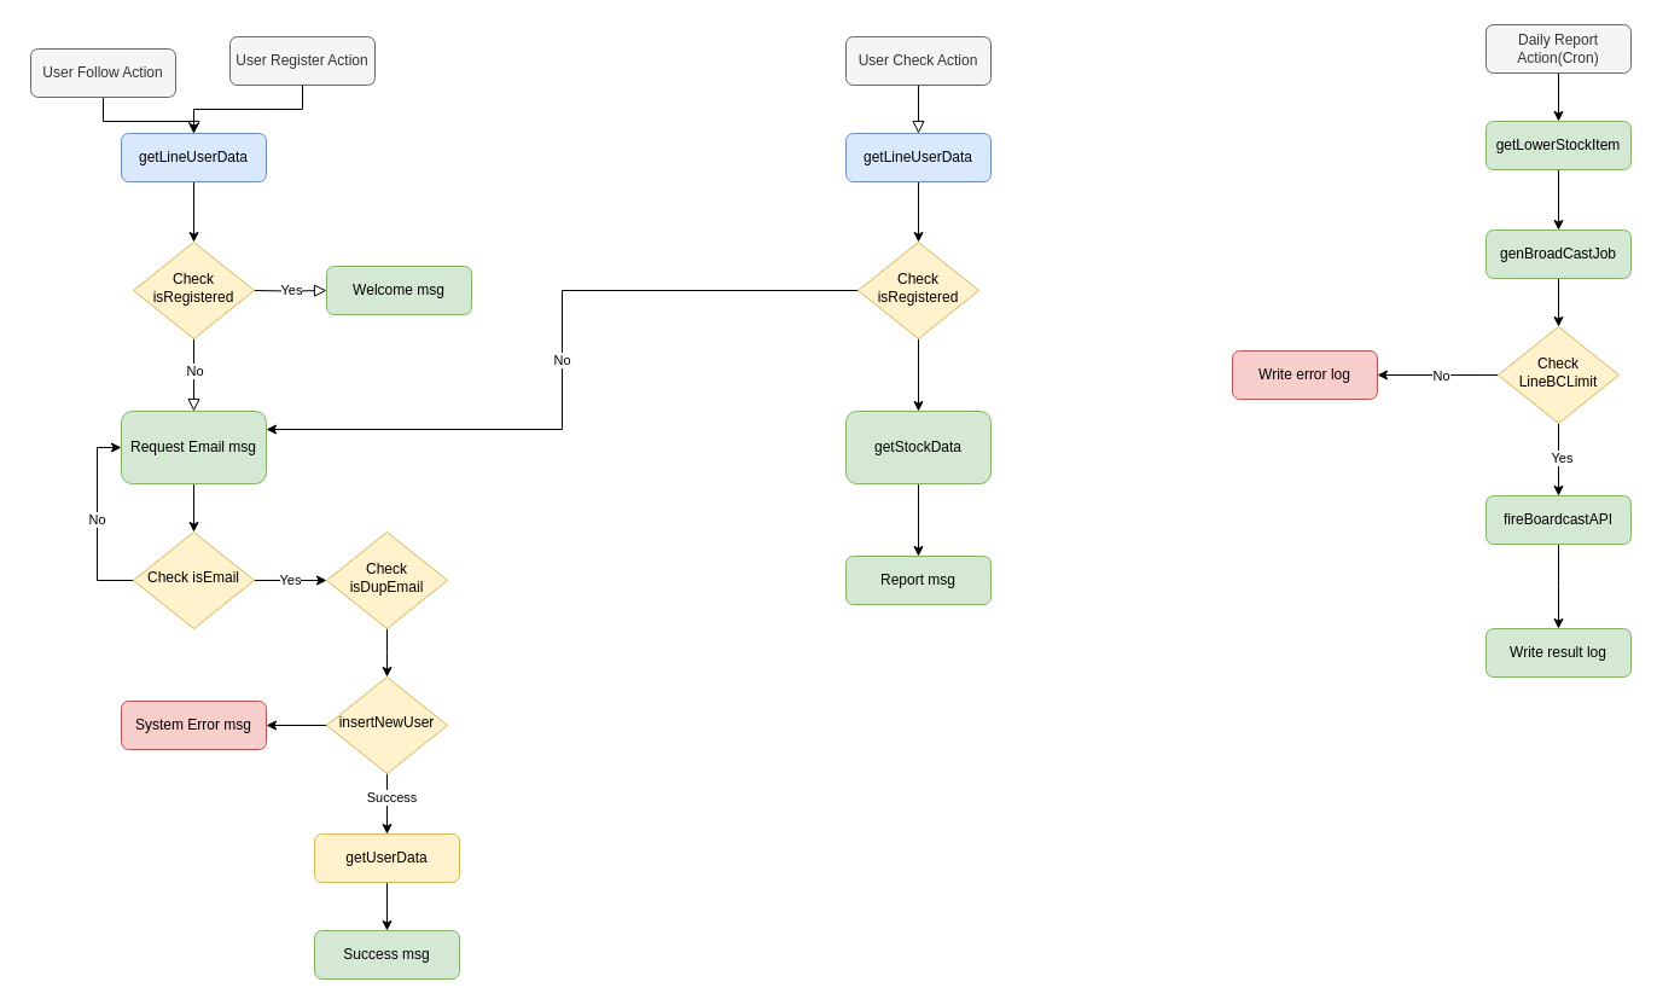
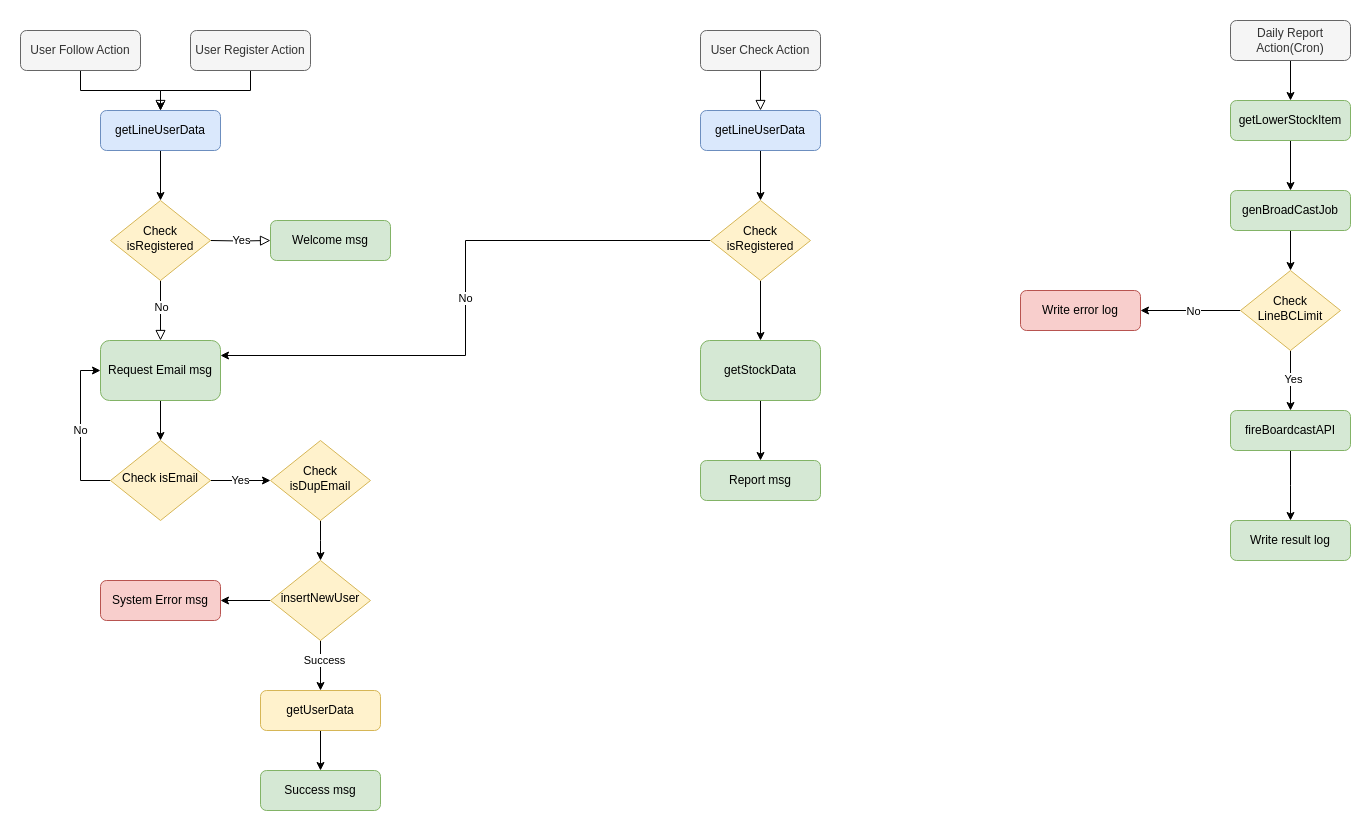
  <mxCell id="0" />
  <mxCell id="1" parent="0" />
  <mxCell id="2" value="" style="rounded=0;html=1;jettySize=auto;orthogonalLoop=1;fontSize=11;endArrow=block;endFill=0;endSize=8;strokeWidth=1;shadow=0;labelBackgroundColor=none;edgeStyle=orthogonalEdgeStyle;entryX=0.5;entryY=0;entryDx=0;entryDy=0;" parent="1" source="3" target="18" edge="1"><mxGeometry relative="1" as="geometry"><mxPoint x="160" y="90" as="targetPoint" /></mxGeometry></mxCell>
- <mxCell id="3" value="User Follow Action" style="rounded=1;whiteSpace=wrap;html=1;fontSize=12;glass=0;strokeWidth=1;shadow=0;fillColor=#f5f5f5;strokeColor=#666666;fontColor=#333333;" parent="1" vertex="1"><mxGeometry x="25" y="40" width="120" height="40" as="geometry" /></mxCell>
+ <mxCell id="3" value="User Follow Action" style="rounded=1;whiteSpace=wrap;html=1;fontSize=12;glass=0;strokeWidth=1;shadow=0;fillColor=#f5f5f5;strokeColor=#666666;fontColor=#333333;" parent="1" vertex="1"><mxGeometry x="20" y="30" width="120" height="40" as="geometry" /></mxCell>
  <mxCell id="4" value="" style="rounded=0;html=1;jettySize=auto;orthogonalLoop=1;fontSize=11;endArrow=block;endFill=0;endSize=8;strokeWidth=1;shadow=0;labelBackgroundColor=none;edgeStyle=orthogonalEdgeStyle;entryX=0.5;entryY=0;entryDx=0;entryDy=0;" parent="1" source="8" target="11" edge="1"><mxGeometry y="20" relative="1" as="geometry"><mxPoint as="offset" /><mxPoint x="160" y="310" as="sourcePoint" /><mxPoint x="80" y="370" as="targetPoint" /></mxGeometry></mxCell>
  <mxCell id="5" value="No" style="edgeLabel;html=1;align=center;verticalAlign=middle;resizable=0;points=[];" vertex="1" connectable="0" parent="4"><mxGeometry x="-0.117" relative="1" as="geometry"><mxPoint as="offset" /></mxGeometry></mxCell>
  <mxCell id="6" value="" style="edgeStyle=orthogonalEdgeStyle;rounded=0;html=1;jettySize=auto;orthogonalLoop=1;fontSize=11;endArrow=block;endFill=0;endSize=8;strokeWidth=1;shadow=0;labelBackgroundColor=none;entryX=0;entryY=0.5;entryDx=0;entryDy=0;" parent="1" target="9" edge="1"><mxGeometry y="10" relative="1" as="geometry"><mxPoint as="offset" /><mxPoint x="210" y="240" as="sourcePoint" /><mxPoint x="280" y="230" as="targetPoint" /></mxGeometry></mxCell>
  <mxCell id="7" value="Yes" style="edgeLabel;html=1;align=center;verticalAlign=middle;resizable=0;points=[];" vertex="1" connectable="0" parent="6"><mxGeometry x="-0.013" y="1" relative="1" as="geometry"><mxPoint as="offset" /></mxGeometry></mxCell>
  <mxCell id="8" value="Check isRegistered" style="rhombus;whiteSpace=wrap;html=1;shadow=0;fontFamily=Helvetica;fontSize=12;align=center;strokeWidth=1;spacing=6;spacingTop=-4;fillColor=#fff2cc;strokeColor=#d6b656;" parent="1" vertex="1"><mxGeometry x="110" y="200" width="100" height="80" as="geometry" /></mxCell>
  <mxCell id="9" value="Welcome msg" style="rounded=1;whiteSpace=wrap;html=1;fontSize=12;glass=0;strokeWidth=1;shadow=0;fillColor=#d5e8d4;strokeColor=#82b366;" parent="1" vertex="1"><mxGeometry x="270" y="220" width="120" height="40" as="geometry" /></mxCell>
  <mxCell id="10" style="edgeStyle=orthogonalEdgeStyle;rounded=0;orthogonalLoop=1;jettySize=auto;html=1;exitX=0.5;exitY=1;exitDx=0;exitDy=0;entryX=0.5;entryY=0;entryDx=0;entryDy=0;" edge="1" parent="1" source="11" target="14"><mxGeometry relative="1" as="geometry" /></mxCell>
  <mxCell id="11" value="Request Email msg" style="rounded=1;whiteSpace=wrap;html=1;fillColor=#d5e8d4;strokeColor=#82b366;" vertex="1" parent="1"><mxGeometry x="100" y="340" width="120" height="60" as="geometry" /></mxCell>
  <mxCell id="12" value="Yes" style="edgeStyle=orthogonalEdgeStyle;rounded=0;orthogonalLoop=1;jettySize=auto;html=1;exitX=1;exitY=0.5;exitDx=0;exitDy=0;entryX=0;entryY=0.5;entryDx=0;entryDy=0;" edge="1" parent="1" source="14" target="16"><mxGeometry relative="1" as="geometry"><mxPoint x="280" y="480" as="targetPoint" /></mxGeometry></mxCell>
  <mxCell id="13" value="No" style="edgeStyle=orthogonalEdgeStyle;rounded=0;orthogonalLoop=1;jettySize=auto;html=1;exitX=0;exitY=0.5;exitDx=0;exitDy=0;entryX=0;entryY=0.5;entryDx=0;entryDy=0;" edge="1" parent="1" source="14" target="11"><mxGeometry relative="1" as="geometry" /></mxCell>
  <mxCell id="14" value="Check isEmail" style="rhombus;whiteSpace=wrap;html=1;shadow=0;fontFamily=Helvetica;fontSize=12;align=center;strokeWidth=1;spacing=6;spacingTop=-4;fillColor=#fff2cc;strokeColor=#d6b656;" vertex="1" parent="1"><mxGeometry x="110" y="440" width="100" height="80" as="geometry" /></mxCell>
  <mxCell id="15" style="edgeStyle=orthogonalEdgeStyle;rounded=0;orthogonalLoop=1;jettySize=auto;html=1;exitX=0.5;exitY=1;exitDx=0;exitDy=0;" edge="1" parent="1" source="16"><mxGeometry relative="1" as="geometry"><mxPoint x="320" y="560" as="targetPoint" /></mxGeometry></mxCell>
  <mxCell id="16" value="Check isDupEmail" style="rhombus;whiteSpace=wrap;html=1;shadow=0;fontFamily=Helvetica;fontSize=12;align=center;strokeWidth=1;spacing=6;spacingTop=-4;fillColor=#fff2cc;strokeColor=#d6b656;" vertex="1" parent="1"><mxGeometry x="270" y="440" width="100" height="80" as="geometry" /></mxCell>
  <mxCell id="17" style="edgeStyle=orthogonalEdgeStyle;rounded=0;orthogonalLoop=1;jettySize=auto;html=1;exitX=0.5;exitY=1;exitDx=0;exitDy=0;entryX=0.5;entryY=0;entryDx=0;entryDy=0;" edge="1" parent="1" source="18" target="8"><mxGeometry relative="1" as="geometry" /></mxCell>
  <mxCell id="18" value="getLineUserData" style="rounded=1;whiteSpace=wrap;html=1;fontSize=12;glass=0;strokeWidth=1;shadow=0;fillColor=#dae8fc;strokeColor=#6c8ebf;" vertex="1" parent="1"><mxGeometry x="100" y="110" width="120" height="40" as="geometry" /></mxCell>
  <mxCell id="19" style="edgeStyle=orthogonalEdgeStyle;rounded=0;orthogonalLoop=1;jettySize=auto;html=1;entryX=0.5;entryY=0;entryDx=0;entryDy=0;exitX=0.5;exitY=1;exitDx=0;exitDy=0;" edge="1" parent="1" source="24" target="22"><mxGeometry relative="1" as="geometry"><mxPoint x="320" y="610" as="sourcePoint" /></mxGeometry></mxCell>
  <mxCell id="20" value="Success" style="edgeLabel;html=1;align=center;verticalAlign=middle;resizable=0;points=[];" vertex="1" connectable="0" parent="19"><mxGeometry x="-0.244" y="3" relative="1" as="geometry"><mxPoint as="offset" /></mxGeometry></mxCell>
  <mxCell id="21" style="edgeStyle=orthogonalEdgeStyle;rounded=0;orthogonalLoop=1;jettySize=auto;html=1;exitX=0.5;exitY=1;exitDx=0;exitDy=0;entryX=0.5;entryY=0;entryDx=0;entryDy=0;" edge="1" parent="1" source="22" target="26"><mxGeometry relative="1" as="geometry" /></mxCell>
  <mxCell id="22" value="getUserData" style="rounded=1;whiteSpace=wrap;html=1;fontSize=12;glass=0;strokeWidth=1;shadow=0;fillColor=#fff2cc;strokeColor=#d6b656;" vertex="1" parent="1"><mxGeometry x="260" y="690" width="120" height="40" as="geometry" /></mxCell>
  <mxCell id="23" style="edgeStyle=orthogonalEdgeStyle;rounded=0;orthogonalLoop=1;jettySize=auto;html=1;exitX=0;exitY=0.5;exitDx=0;exitDy=0;entryX=1;entryY=0.5;entryDx=0;entryDy=0;" edge="1" parent="1" source="24" target="25"><mxGeometry relative="1" as="geometry" /></mxCell>
  <mxCell id="24" value="insertNewUser" style="rhombus;whiteSpace=wrap;html=1;shadow=0;fontFamily=Helvetica;fontSize=12;align=center;strokeWidth=1;spacing=6;spacingTop=-4;fillColor=#fff2cc;strokeColor=#d6b656;" vertex="1" parent="1"><mxGeometry x="270" y="560" width="100" height="80" as="geometry" /></mxCell>
  <mxCell id="25" value="System Error msg" style="rounded=1;whiteSpace=wrap;html=1;fontSize=12;glass=0;strokeWidth=1;shadow=0;fillColor=#f8cecc;strokeColor=#b85450;" vertex="1" parent="1"><mxGeometry x="100" y="580" width="120" height="40" as="geometry" /></mxCell>
  <mxCell id="26" value="Success msg" style="rounded=1;whiteSpace=wrap;html=1;fontSize=12;glass=0;strokeWidth=1;shadow=0;fillColor=#d5e8d4;strokeColor=#82b366;" vertex="1" parent="1"><mxGeometry x="260" y="770" width="120" height="40" as="geometry" /></mxCell>
  <mxCell id="27" value="" style="rounded=0;html=1;jettySize=auto;orthogonalLoop=1;fontSize=11;endArrow=block;endFill=0;endSize=8;strokeWidth=1;shadow=0;labelBackgroundColor=none;edgeStyle=orthogonalEdgeStyle;entryX=0.5;entryY=0;entryDx=0;entryDy=0;" edge="1" parent="1" source="28" target="35"><mxGeometry relative="1" as="geometry"><mxPoint x="760" y="90" as="targetPoint" /></mxGeometry></mxCell>
  <mxCell id="28" value="User Check Action" style="rounded=1;whiteSpace=wrap;html=1;fontSize=12;glass=0;strokeWidth=1;shadow=0;fillColor=#f5f5f5;strokeColor=#666666;fontColor=#333333;" vertex="1" parent="1"><mxGeometry x="700" y="30" width="120" height="40" as="geometry" /></mxCell>
  <mxCell id="29" value="No" style="edgeStyle=orthogonalEdgeStyle;rounded=0;orthogonalLoop=1;jettySize=auto;html=1;exitX=0;exitY=0.5;exitDx=0;exitDy=0;entryX=1;entryY=0.25;entryDx=0;entryDy=0;" edge="1" parent="1" source="31" target="11"><mxGeometry relative="1" as="geometry" /></mxCell>
  <mxCell id="30" style="edgeStyle=orthogonalEdgeStyle;rounded=0;orthogonalLoop=1;jettySize=auto;html=1;exitX=0.5;exitY=1;exitDx=0;exitDy=0;entryX=0.5;entryY=0;entryDx=0;entryDy=0;" edge="1" parent="1" source="31" target="33"><mxGeometry relative="1" as="geometry" /></mxCell>
  <mxCell id="31" value="Check isRegistered" style="rhombus;whiteSpace=wrap;html=1;shadow=0;fontFamily=Helvetica;fontSize=12;align=center;strokeWidth=1;spacing=6;spacingTop=-4;fillColor=#fff2cc;strokeColor=#d6b656;" vertex="1" parent="1"><mxGeometry x="710" y="200" width="100" height="80" as="geometry" /></mxCell>
  <mxCell id="32" style="edgeStyle=orthogonalEdgeStyle;rounded=0;orthogonalLoop=1;jettySize=auto;html=1;exitX=0.5;exitY=1;exitDx=0;exitDy=0;entryX=0.5;entryY=0;entryDx=0;entryDy=0;" edge="1" parent="1" source="33" target="36"><mxGeometry relative="1" as="geometry"><mxPoint x="760" y="440" as="targetPoint" /></mxGeometry></mxCell>
  <mxCell id="33" value="getStockData" style="rounded=1;whiteSpace=wrap;html=1;fillColor=#d5e8d4;strokeColor=#82b366;" vertex="1" parent="1"><mxGeometry x="700" y="340" width="120" height="60" as="geometry" /></mxCell>
  <mxCell id="34" style="edgeStyle=orthogonalEdgeStyle;rounded=0;orthogonalLoop=1;jettySize=auto;html=1;exitX=0.5;exitY=1;exitDx=0;exitDy=0;entryX=0.5;entryY=0;entryDx=0;entryDy=0;" edge="1" parent="1" source="35" target="31"><mxGeometry relative="1" as="geometry" /></mxCell>
  <mxCell id="35" value="getLineUserData" style="rounded=1;whiteSpace=wrap;html=1;fontSize=12;glass=0;strokeWidth=1;shadow=0;fillColor=#dae8fc;strokeColor=#6c8ebf;" vertex="1" parent="1"><mxGeometry x="700" y="110" width="120" height="40" as="geometry" /></mxCell>
  <mxCell id="36" value="Report msg" style="rounded=1;whiteSpace=wrap;html=1;fontSize=12;glass=0;strokeWidth=1;shadow=0;fillColor=#d5e8d4;strokeColor=#82b366;" vertex="1" parent="1"><mxGeometry x="700" y="460" width="120" height="40" as="geometry" /></mxCell>
  <mxCell id="37" style="edgeStyle=orthogonalEdgeStyle;rounded=0;orthogonalLoop=1;jettySize=auto;html=1;exitX=0.5;exitY=1;exitDx=0;exitDy=0;entryX=0.5;entryY=0;entryDx=0;entryDy=0;" edge="1" parent="1" source="38" target="18"><mxGeometry relative="1" as="geometry" /></mxCell>
  <mxCell id="38" value="User Register Action" style="rounded=1;whiteSpace=wrap;html=1;fontSize=12;glass=0;strokeWidth=1;shadow=0;fillColor=#f5f5f5;strokeColor=#666666;fontColor=#333333;" vertex="1" parent="1"><mxGeometry x="190" y="30" width="120" height="40" as="geometry" /></mxCell>
  <mxCell id="39" style="edgeStyle=orthogonalEdgeStyle;rounded=0;orthogonalLoop=1;jettySize=auto;html=1;exitX=0.5;exitY=1;exitDx=0;exitDy=0;entryX=0.5;entryY=0;entryDx=0;entryDy=0;" edge="1" parent="1" source="40" target="42"><mxGeometry relative="1" as="geometry" /></mxCell>
  <mxCell id="40" value="Daily Report Action(Cron)" style="rounded=1;whiteSpace=wrap;html=1;fontSize=12;glass=0;strokeWidth=1;shadow=0;fillColor=#f5f5f5;strokeColor=#666666;fontColor=#333333;" vertex="1" parent="1"><mxGeometry x="1230" y="20" width="120" height="40" as="geometry" /></mxCell>
  <mxCell id="41" style="edgeStyle=orthogonalEdgeStyle;rounded=0;orthogonalLoop=1;jettySize=auto;html=1;exitX=0.5;exitY=1;exitDx=0;exitDy=0;entryX=0.5;entryY=0;entryDx=0;entryDy=0;" edge="1" parent="1" source="42" target="44"><mxGeometry relative="1" as="geometry" /></mxCell>
  <mxCell id="42" value="getLowerStockItem" style="rounded=1;whiteSpace=wrap;html=1;fontSize=12;glass=0;strokeWidth=1;shadow=0;fillColor=#d5e8d4;strokeColor=#82b366;" vertex="1" parent="1"><mxGeometry x="1230" y="100" width="120" height="40" as="geometry" /></mxCell>
  <mxCell id="43" style="edgeStyle=orthogonalEdgeStyle;rounded=0;orthogonalLoop=1;jettySize=auto;html=1;exitX=0.5;exitY=1;exitDx=0;exitDy=0;entryX=0.5;entryY=0;entryDx=0;entryDy=0;" edge="1" parent="1" source="44" target="49"><mxGeometry relative="1" as="geometry" /></mxCell>
  <mxCell id="44" value="genBroadCastJob" style="rounded=1;whiteSpace=wrap;html=1;fontSize=12;glass=0;strokeWidth=1;shadow=0;fillColor=#d5e8d4;strokeColor=#82b366;" vertex="1" parent="1"><mxGeometry x="1230" y="190" width="120" height="40" as="geometry" /></mxCell>
  <mxCell id="45" style="edgeStyle=orthogonalEdgeStyle;rounded=0;orthogonalLoop=1;jettySize=auto;html=1;exitX=0;exitY=0.5;exitDx=0;exitDy=0;entryX=1;entryY=0.5;entryDx=0;entryDy=0;" edge="1" parent="1" source="49" target="50"><mxGeometry relative="1" as="geometry"><mxPoint x="1160" y="310" as="targetPoint" /></mxGeometry></mxCell>
  <mxCell id="46" value="No" style="edgeLabel;html=1;align=center;verticalAlign=middle;resizable=0;points=[];" vertex="1" connectable="0" parent="45"><mxGeometry x="-0.047" relative="1" as="geometry"><mxPoint as="offset" /></mxGeometry></mxCell>
  <mxCell id="47" style="edgeStyle=orthogonalEdgeStyle;rounded=0;orthogonalLoop=1;jettySize=auto;html=1;exitX=0.5;exitY=1;exitDx=0;exitDy=0;entryX=0.5;entryY=0;entryDx=0;entryDy=0;" edge="1" parent="1" source="49" target="52"><mxGeometry relative="1" as="geometry" /></mxCell>
  <mxCell id="48" value="Yes" style="edgeLabel;html=1;align=center;verticalAlign=middle;resizable=0;points=[];" vertex="1" connectable="0" parent="47"><mxGeometry x="-0.08" y="2" relative="1" as="geometry"><mxPoint as="offset" /></mxGeometry></mxCell>
  <mxCell id="49" value="Check LineBCLimit" style="rhombus;whiteSpace=wrap;html=1;shadow=0;fontFamily=Helvetica;fontSize=12;align=center;strokeWidth=1;spacing=6;spacingTop=-4;fillColor=#fff2cc;strokeColor=#d6b656;" vertex="1" parent="1"><mxGeometry x="1240" y="270" width="100" height="80" as="geometry" /></mxCell>
  <mxCell id="50" value="Write error log" style="rounded=1;whiteSpace=wrap;html=1;fontSize=12;glass=0;strokeWidth=1;shadow=0;fillColor=#f8cecc;strokeColor=#b85450;" vertex="1" parent="1"><mxGeometry x="1020" y="290" width="120" height="40" as="geometry" /></mxCell>
  <mxCell id="51" style="edgeStyle=orthogonalEdgeStyle;rounded=0;orthogonalLoop=1;jettySize=auto;html=1;exitX=0.5;exitY=1;exitDx=0;exitDy=0;entryX=0.5;entryY=0;entryDx=0;entryDy=0;" edge="1" parent="1" source="52"><mxGeometry relative="1" as="geometry"><mxPoint x="1290" y="520" as="targetPoint" /></mxGeometry></mxCell>
  <mxCell id="52" value="fireBoardcastAPI" style="rounded=1;whiteSpace=wrap;html=1;fontSize=12;glass=0;strokeWidth=1;shadow=0;fillColor=#d5e8d4;strokeColor=#82b366;" vertex="1" parent="1"><mxGeometry x="1230" y="410" width="120" height="40" as="geometry" /></mxCell>
  <mxCell id="53" value="Write result log" style="rounded=1;whiteSpace=wrap;html=1;fontSize=12;glass=0;strokeWidth=1;shadow=0;fillColor=#d5e8d4;strokeColor=#82b366;" vertex="1" parent="1"><mxGeometry x="1230" y="520" width="120" height="40" as="geometry" /></mxCell>
